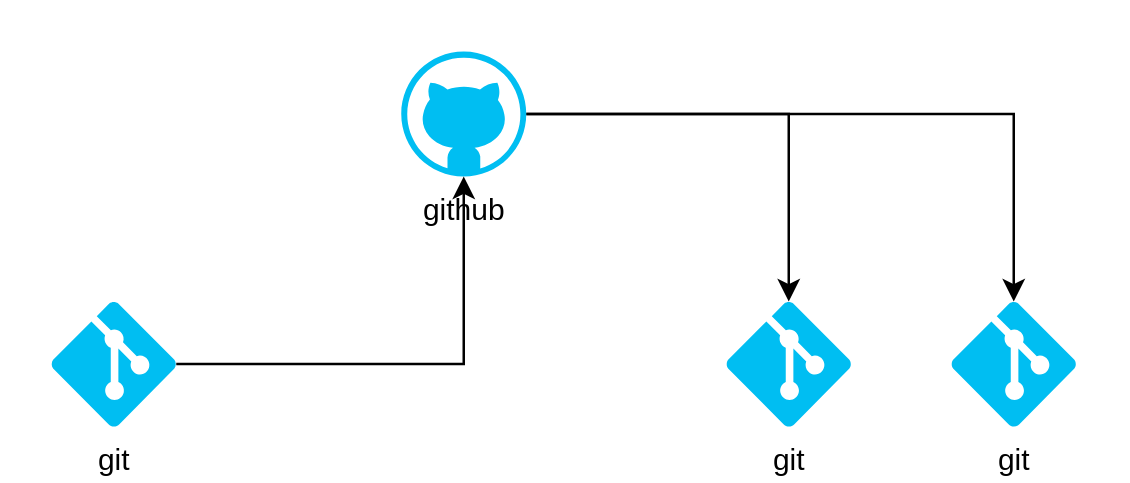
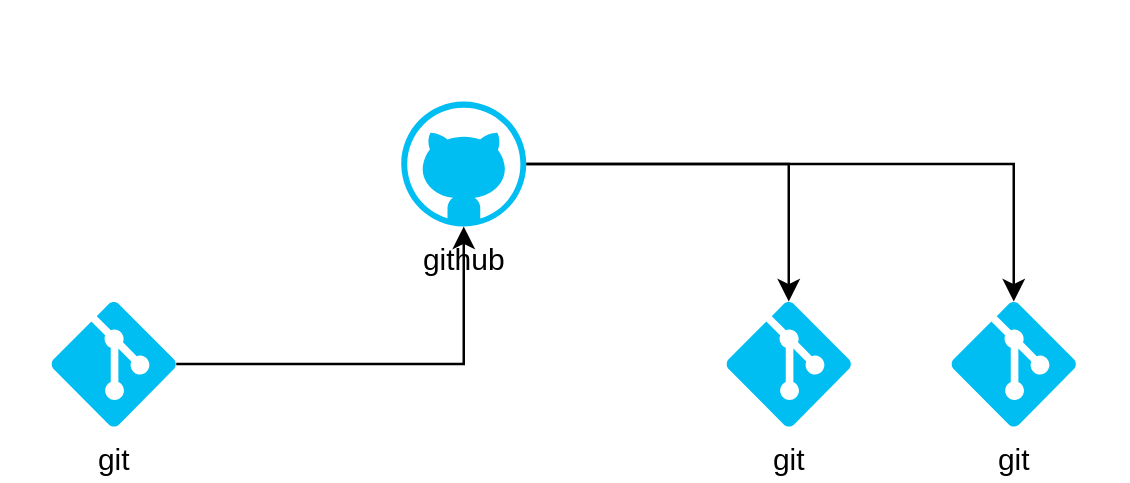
  <mxCell id="0" />
  <mxCell id="1" parent="0" />
  <mxCell id="2" style="edgeStyle=orthogonalEdgeStyle;rounded=0;orthogonalLoop=1;jettySize=auto;html=1;" edge="1" parent="1" source="4" target="7"><mxGeometry relative="1" as="geometry" /></mxCell>
  <mxCell id="3" style="edgeStyle=orthogonalEdgeStyle;rounded=0;orthogonalLoop=1;jettySize=auto;html=1;entryX=0.5;entryY=0;entryDx=0;entryDy=0;entryPerimeter=0;" edge="1" parent="1" source="4" target="8"><mxGeometry relative="1" as="geometry" /></mxCell>
- <mxCell id="4" value="github" style="verticalLabelPosition=bottom;html=1;verticalAlign=top;align=center;strokeColor=none;fillColor=#00BEF2;shape=mxgraph.azure.github_code;pointerEvents=1;" vertex="1" parent="1"><mxGeometry x="160" y="20" width="50" height="50" as="geometry" /></mxCell>
+ <mxCell id="4" value="github" style="verticalLabelPosition=bottom;html=1;verticalAlign=top;align=center;strokeColor=none;fillColor=#00BEF2;shape=mxgraph.azure.github_code;pointerEvents=1;" vertex="1" parent="1"><mxGeometry x="160" y="40" width="50" height="50" as="geometry" /></mxCell>
  <mxCell id="5" style="edgeStyle=orthogonalEdgeStyle;rounded=0;orthogonalLoop=1;jettySize=auto;html=1;" edge="1" parent="1" source="6" target="4"><mxGeometry relative="1" as="geometry" /></mxCell>
  <mxCell id="6" value="git" style="verticalLabelPosition=bottom;html=1;verticalAlign=top;align=center;strokeColor=none;fillColor=#00BEF2;shape=mxgraph.azure.git_repository;" vertex="1" parent="1"><mxGeometry x="20" y="120" width="50" height="50" as="geometry" /></mxCell>
  <mxCell id="7" value="git" style="verticalLabelPosition=bottom;html=1;verticalAlign=top;align=center;strokeColor=none;fillColor=#00BEF2;shape=mxgraph.azure.git_repository;" vertex="1" parent="1"><mxGeometry x="290" y="120" width="50" height="50" as="geometry" /></mxCell>
  <mxCell id="8" value="git" style="verticalLabelPosition=bottom;html=1;verticalAlign=top;align=center;strokeColor=none;fillColor=#00BEF2;shape=mxgraph.azure.git_repository;" vertex="1" parent="1"><mxGeometry x="380" y="120" width="50" height="50" as="geometry" /></mxCell>
